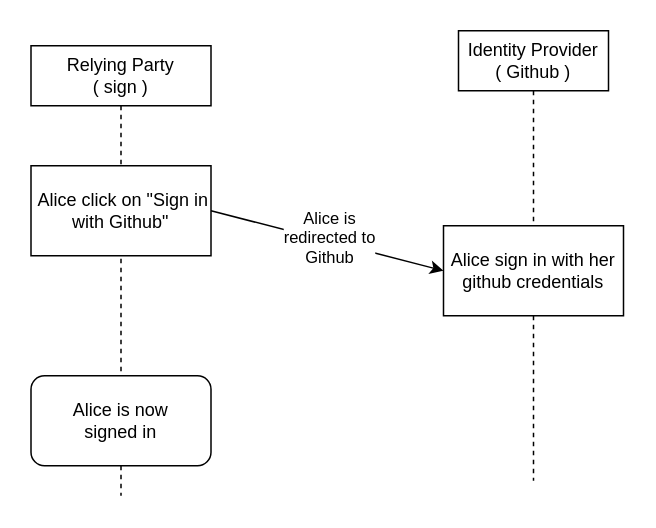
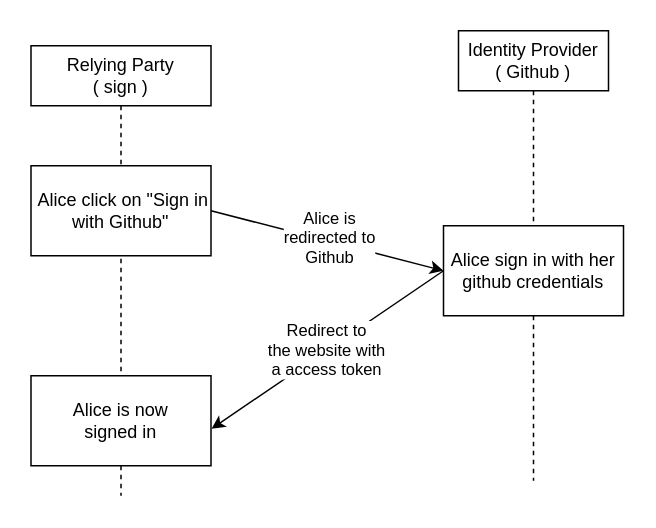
  <mxCell id="0" />
  <mxCell id="1" parent="0" />
  <mxCell id="2" value="&lt;div&gt;Relying Party &lt;br&gt;&lt;/div&gt;&lt;div&gt;( sign ) &lt;/div&gt;" style="shape=umlLifeline;perimeter=lifelinePerimeter;whiteSpace=wrap;html=1;container=0;dropTarget=0;collapsible=0;recursiveResize=0;outlineConnect=0;portConstraint=eastwest;newEdgeStyle={&quot;edgeStyle&quot;:&quot;elbowEdgeStyle&quot;,&quot;elbow&quot;:&quot;vertical&quot;,&quot;curved&quot;:0,&quot;rounded&quot;:0};" parent="1" vertex="1"><mxGeometry x="20" y="30" width="120" height="300" as="geometry" /></mxCell>
  <mxCell id="3" value="&lt;div&gt;Identity Provider&lt;/div&gt;&lt;div&gt;( Github )&lt;br&gt;&lt;/div&gt;" style="shape=umlLifeline;perimeter=lifelinePerimeter;whiteSpace=wrap;html=1;container=0;dropTarget=0;collapsible=0;recursiveResize=0;outlineConnect=0;portConstraint=eastwest;newEdgeStyle={&quot;edgeStyle&quot;:&quot;elbowEdgeStyle&quot;,&quot;elbow&quot;:&quot;vertical&quot;,&quot;curved&quot;:0,&quot;rounded&quot;:0};" parent="1" vertex="1"><mxGeometry x="305" y="20" width="100" height="300" as="geometry" /></mxCell>
  <mxCell id="4" value="Alice sign in with her github credentials" style="rounded=0;whiteSpace=wrap;html=1;" vertex="1" parent="1"><mxGeometry x="295" y="150" width="120" height="60" as="geometry" /></mxCell>
  <mxCell id="5" value="&lt;div align=&quot;center&quot;&gt;&lt;font style=&quot;font-size: 12px;&quot;&gt;&amp;nbsp;Alice click on &quot;Sign in with Github&quot;&lt;/font&gt;&lt;/div&gt;" style="rounded=0;whiteSpace=wrap;html=1;align=center;" vertex="1" parent="1"><mxGeometry x="20" y="110" width="120" height="60" as="geometry" /></mxCell>
  <mxCell id="6" value="" style="endArrow=classic;html=1;rounded=0;exitX=1;exitY=0.5;exitDx=0;exitDy=0;entryX=0;entryY=0.5;entryDx=0;entryDy=0;" edge="1" parent="1" source="5" target="4"><mxGeometry width="50" height="50" relative="1" as="geometry"><mxPoint x="230" y="190" as="sourcePoint" /><mxPoint x="280" y="140" as="targetPoint" /></mxGeometry></mxCell>
  <mxCell id="7" value="&lt;div&gt;Alice is &lt;br&gt;&lt;/div&gt;&lt;div&gt;redirected to &lt;br&gt;&lt;/div&gt;&lt;div&gt;Github&lt;br&gt;&lt;/div&gt;" style="edgeLabel;html=1;align=center;verticalAlign=middle;resizable=0;points=[];" vertex="1" connectable="0" parent="6"><mxGeometry x="0.001" y="3" relative="1" as="geometry"><mxPoint as="offset" /></mxGeometry></mxCell>
- <mxCell id="8" value="&lt;div align=&quot;center&quot;&gt;Alice is now &lt;br&gt;&lt;/div&gt;&lt;div align=&quot;center&quot;&gt;signed in&lt;br&gt;&lt;/div&gt;" style="whiteSpace=wrap;html=1;align=center;rounded=1;" vertex="1" parent="1"><mxGeometry x="20" y="250" width="120" height="60" as="geometry" /></mxCell>
+ <mxCell id="8" value="&lt;div align=&quot;center&quot;&gt;Alice is now &lt;br&gt;&lt;/div&gt;&lt;div align=&quot;center&quot;&gt;signed in&lt;br&gt;&lt;/div&gt;" style="rounded=0;whiteSpace=wrap;html=1;align=center;" vertex="1" parent="1"><mxGeometry x="20" y="250" width="120" height="60" as="geometry" /></mxCell>
+ <mxCell id="9" value="" style="endArrow=classic;html=1;rounded=0;entryX=1.003;entryY=0.589;entryDx=0;entryDy=0;entryPerimeter=0;exitX=0;exitY=0.5;exitDx=0;exitDy=0;" edge="1" parent="1" source="4" target="8"><mxGeometry width="50" height="50" relative="1" as="geometry"><mxPoint x="230" y="250" as="sourcePoint" /><mxPoint x="280" y="200" as="targetPoint" /></mxGeometry></mxCell>
+ <mxCell id="10" value="&lt;div&gt;Redirect to &lt;br&gt;&lt;/div&gt;&lt;div&gt;the website with&lt;/div&gt;&lt;div&gt;a access token&lt;br&gt;&lt;/div&gt;" style="edgeLabel;html=1;align=center;verticalAlign=middle;resizable=0;points=[];" vertex="1" connectable="0" parent="9"><mxGeometry x="0.004" y="-1" relative="1" as="geometry"><mxPoint as="offset" /></mxGeometry></mxCell>
